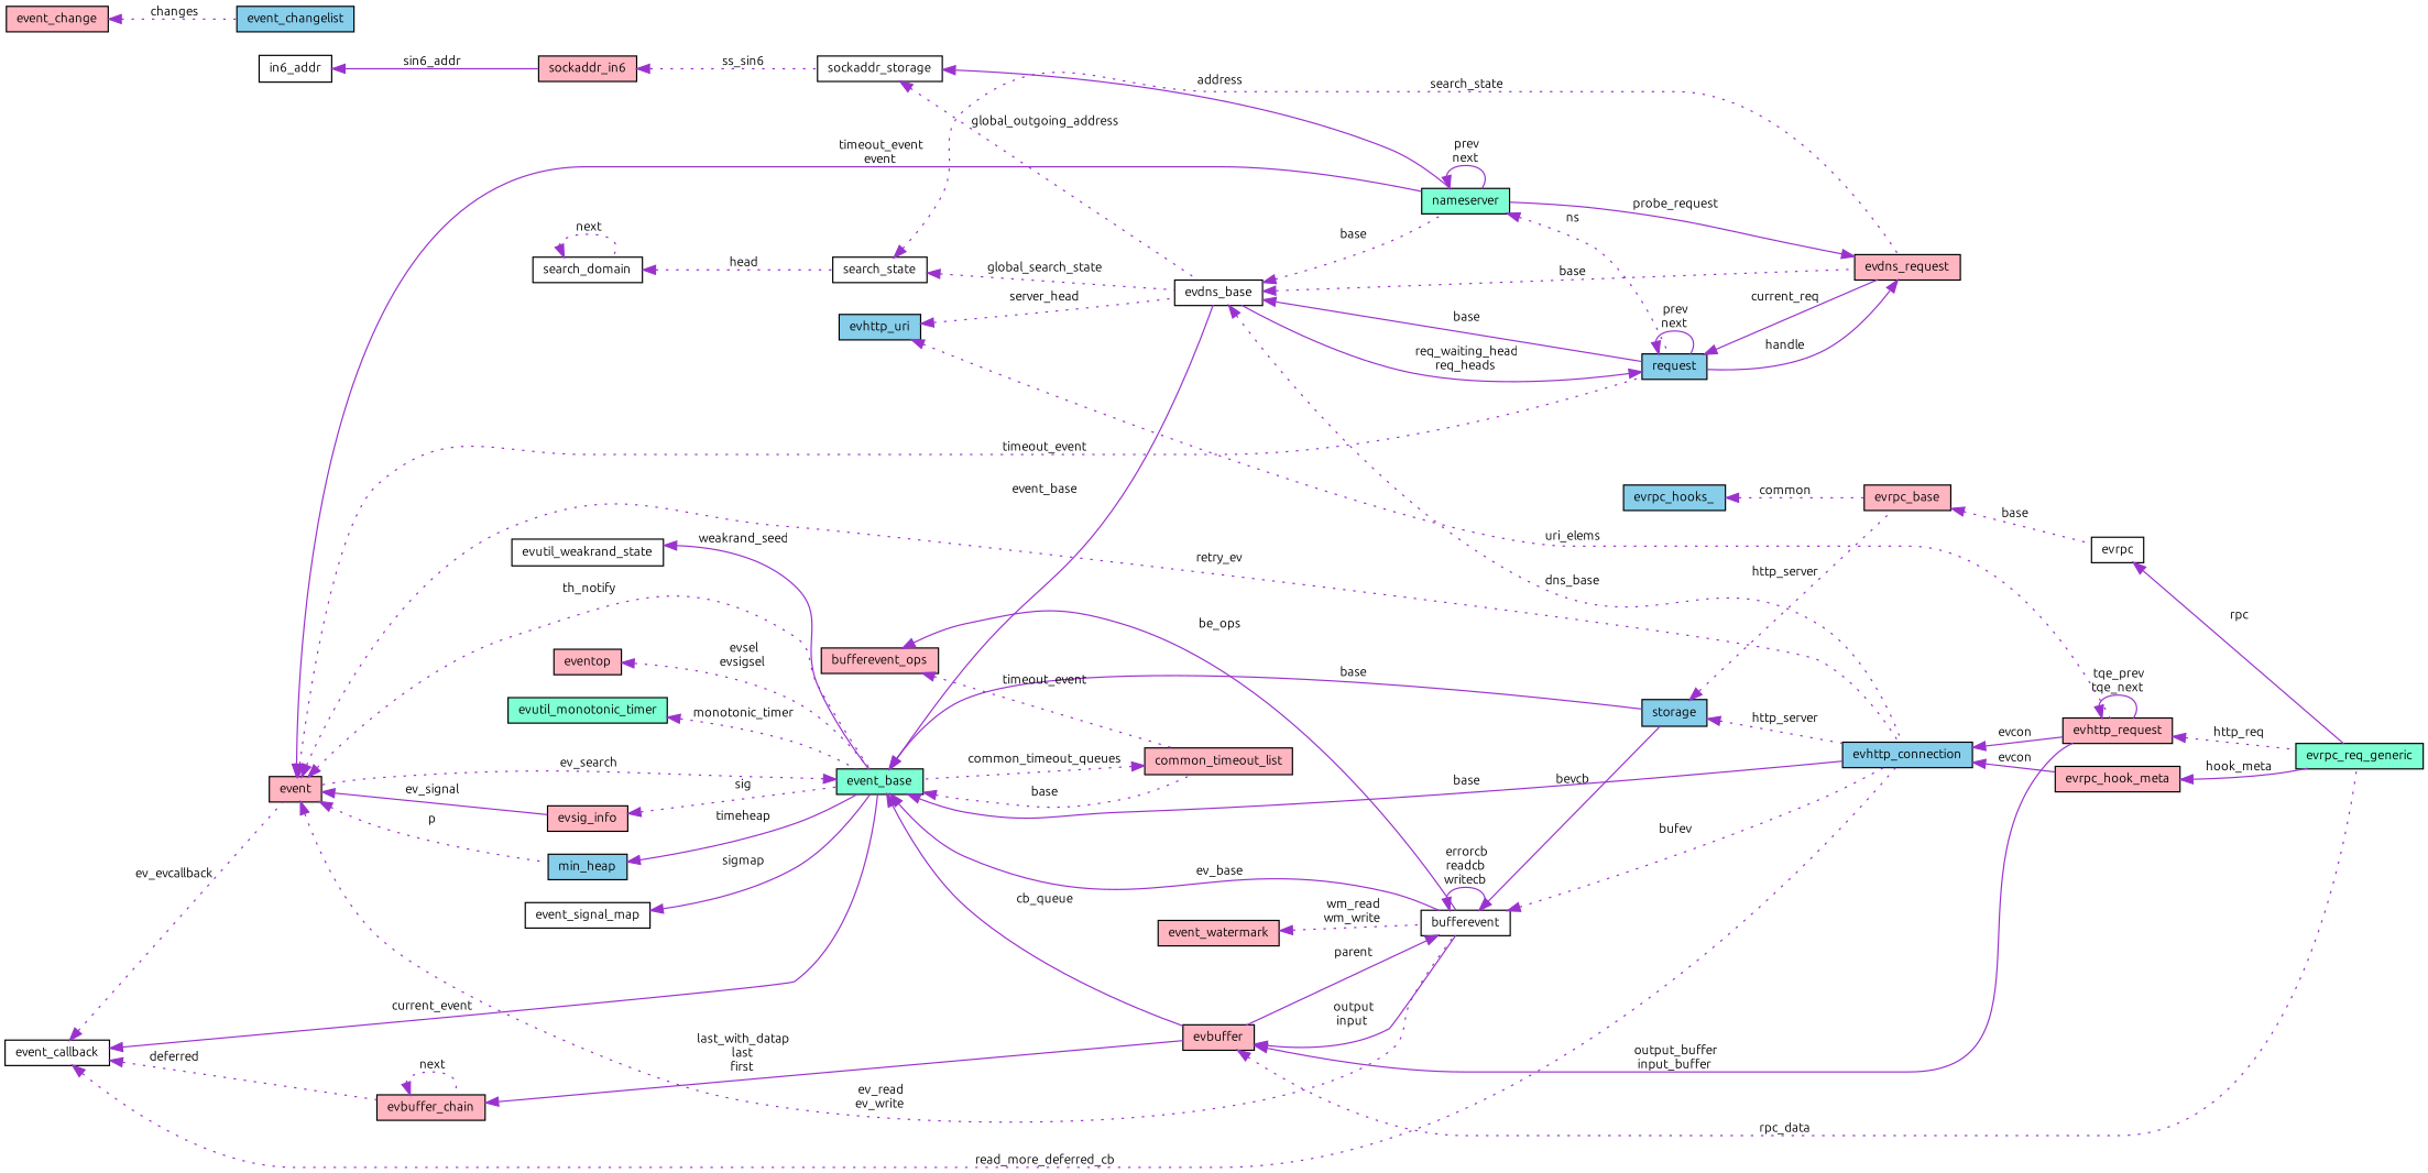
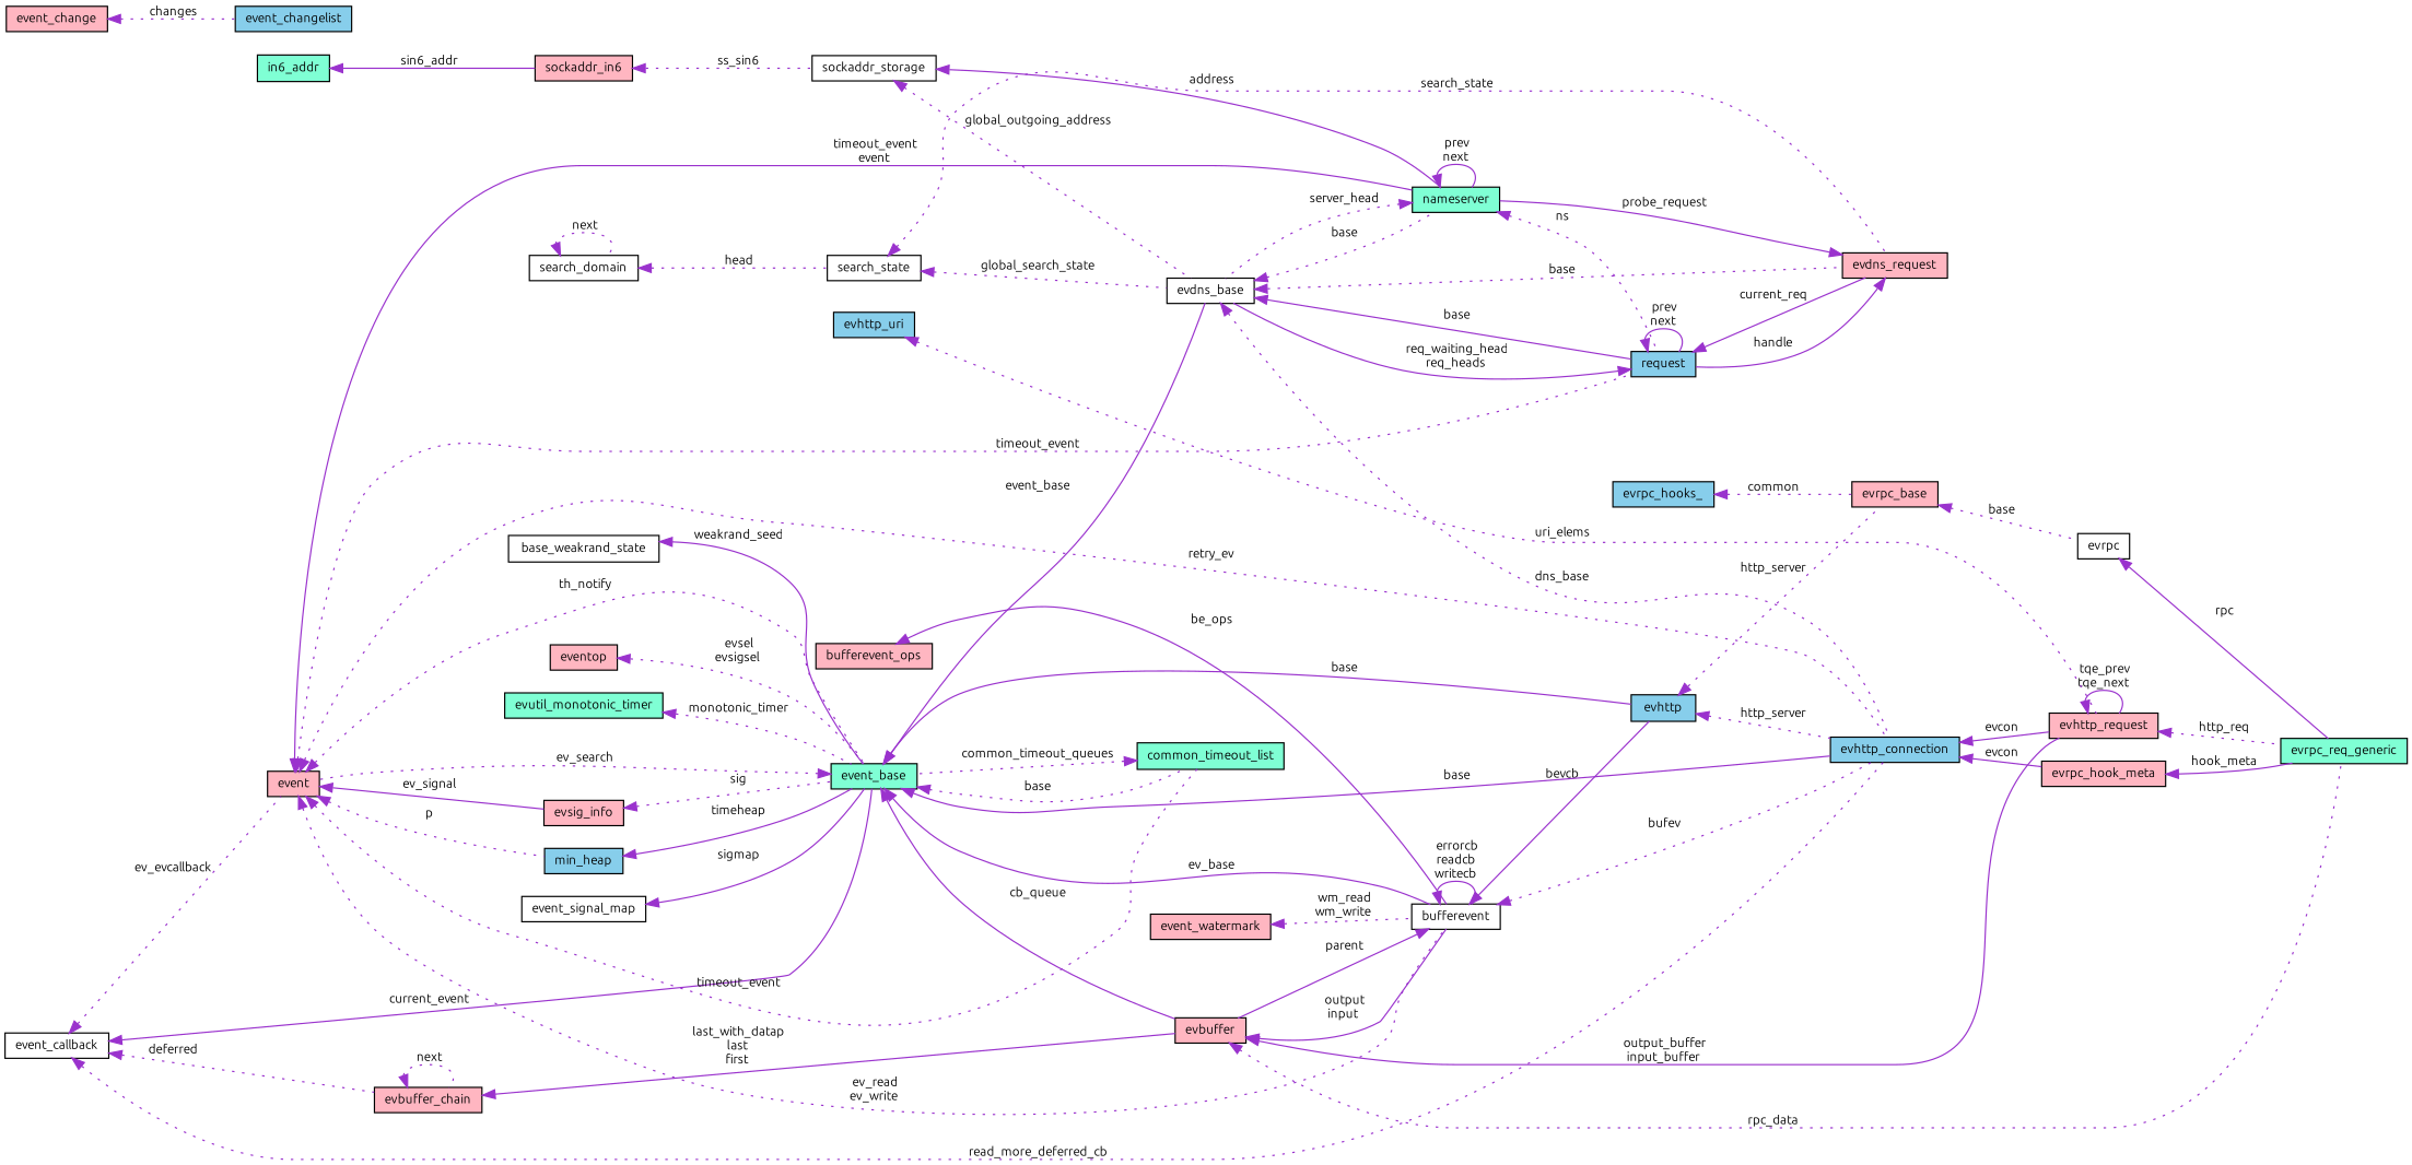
  digraph {
    fontname=Ubuntu
    rankdir=LR
    node [color=black fillcolor=lightpink fontname=Ubuntu fontsize=10 shape=record style=filled]
    edge [color=darkorchid3 dir=back fontname=Ubuntu fontsize=10 labelfontname=Helvetica labelfontsize=10 style=dotted]
    n1 [fillcolor=aquamarine fontcolor=black height=0.2 label=evrpc_req_generic width=0.4]
    n2 [height=0.2 label=evbuffer width=0.4]
    n3 [fillcolor=white height=0.2 label=bufferevent width=0.4]
    n4 [height=0.2 label=evhttp_request width=0.4]
    n5 [fillcolor=skyblue height=0.2 label=evhttp_connection width=0.4]
-   n6 [fillcolor=skyblue height=0.2 label=storage width=0.4]
+   n6 [fillcolor=skyblue height=0.2 label=evhttp width=0.4]
    n7 [fillcolor=white height=0.2 label=event_callback width=0.4]
    n8 [fillcolor=aquamarine height=0.2 label=event_base width=0.4]
    n9 [height=0.2 label=event width=0.4]
    n10 [height=0.2 label=evbuffer_chain width=0.4]
-   n11 [height=0.2 label=common_timeout_list width=0.4]
+   n11 [fillcolor=aquamarine height=0.2 label=common_timeout_list width=0.4]
    n12 [fillcolor=white height=0.2 label=evdns_base width=0.4]
    n13 [height=0.2 label=evsig_info width=0.4]
    n14 [fillcolor=skyblue height=0.2 label=min_heap width=0.4]
    n15 [fillcolor=aquamarine height=0.2 label=nameserver width=0.4]
    n16 [fillcolor=skyblue height=0.2 label=request width=0.4]
    n17 [height=0.2 label=evrpc_hook_meta width=0.4]
    n18 [height=0.2 label=evdns_request width=0.4]
    n19 [height=0.2 label=evrpc_base width=0.4]
    n20 [height=0.2 label=eventop width=0.4]
    n21 [fillcolor=aquamarine height=0.2 label=evutil_monotonic_timer width=0.4]
    n22 [fillcolor=white height=0.2 label=event_signal_map width=0.4]
    n23 [fillcolor=skyblue height=0.2 label=event_changelist width=0.4]
    n24 [height=0.2 label=event_change width=0.4]
-   n25 [fillcolor=white height=0.2 label=evutil_weakrand_state width=0.4]
+   n25 [fillcolor=white height=0.2 label=base_weakrand_state width=0.4]
    n26 [height=0.2 label=event_watermark width=0.4]
    n27 [height=0.2 label=bufferevent_ops width=0.4]
    n28 [fillcolor=white height=0.2 label=sockaddr_storage width=0.4]
    n29 [height=0.2 label=sockaddr_in6 width=0.4]
-   n30 [fillcolor=white height=0.2 label=in6_addr width=0.4]
+   n30 [fillcolor=aquamarine height=0.2 label=in6_addr width=0.4]
    n31 [fillcolor=white height=0.2 label=search_state width=0.4]
    n32 [fillcolor=white height=0.2 label=search_domain width=0.4]
    n33 [fillcolor=white height=0.2 label=evrpc width=0.4]
    n34 [fillcolor=skyblue height=0.2 label=evhttp_uri width=0.4]
    n35 [fillcolor=skyblue height=0.2 label=evrpc_hooks_ width=0.4]
    n2 -> n1 [label=" rpc_data"]
    n2 -> n3 [label=" output\ninput" style=solid]
    n2 -> n4 [label=" output_buffer\ninput_buffer" style=solid]
    n3 -> n2 [label=" parent" style=solid]
    n3 -> n3 [label=" errorcb\nreadcb\nwritecb" style=solid]
    n3 -> n5 [label=" bufev"]
    n3 -> n6 [label=" bevcb" style=solid]
    n4 -> n1 [label=" http_req"]
    n4 -> n4 [label=" tqe_prev\ntqe_next" style=solid]
    n5 -> n4 [label=" evcon" style=solid]
    n5 -> n17 [label=" evcon" style=solid]
    n6 -> n5 [label=" http_server"]
    n6 -> n19 [label=" http_server"]
    n7 -> n5 [label=" read_more_deferred_cb"]
    n7 -> n8 [label=" current_event" style=solid]
    n7 -> n9 [label=" ev_evcallback"]
    n7 -> n10 [label=" deferred"]
    n8 -> n2 [label=" cb_queue" style=solid]
    n8 -> n3 [label=" ev_base" style=solid]
    n8 -> n5 [label=" base" style=solid]
    n8 -> n6 [label=" base" style=solid]
    n8 -> n9 [label=" ev_search"]
    n8 -> n11 [label=" base"]
    n8 -> n12 [label=" event_base" style=solid]
    n9 -> n3 [label=" ev_read\nev_write"]
    n9 -> n5 [label=" retry_ev"]
    n9 -> n8 [label=" th_notify"]
-   n27 -> n11 [label=" timeout_event"]
+   n9 -> n11 [label=" timeout_event"]
    n9 -> n13 [label=" ev_signal" style=solid]
    n9 -> n14 [label=" p"]
    n9 -> n15 [label=" timeout_event\nevent" style=solid]
    n9 -> n16 [label=" timeout_event"]
    n10 -> n2 [label=" last_with_datap\nlast\nfirst" style=solid]
    n10 -> n10 [label=" next"]
    n11 -> n8 [label=" common_timeout_queues"]
    n12 -> n5 [label=" dns_base"]
    n12 -> n15 [label=" base"]
    n12 -> n16 [label=" base" style=solid]
    n12 -> n18 [label=" base"]
    n13 -> n8 [label=" sig"]
    n14 -> n8 [label=" timeheap" style=solid]
-   n34 -> n12 [label=" server_head"]
+   n15 -> n12 [label=" server_head"]
    n15 -> n15 [label=" prev\nnext" style=solid]
    n15 -> n16 [label=" ns"]
    n16 -> n12 [label=" req_waiting_head\nreq_heads" style=solid]
    n16 -> n16 [label=" prev\nnext" style=solid]
    n16 -> n18 [label=" current_req" style=solid]
    n17 -> n1 [label=" hook_meta" style=solid]
    n18 -> n15 [label=" probe_request" style=solid]
    n18 -> n16 [label=" handle" style=solid]
    n19 -> n33 [label=" base"]
    n20 -> n8 [label=" evsel\nevsigsel"]
    n21 -> n8 [label=" monotonic_timer"]
    n22 -> n8 [label=" sigmap" style=solid]
    n24 -> n23 [label=" changes"]
    n25 -> n8 [label=" weakrand_seed" style=solid]
    n26 -> n3 [label=" wm_read\nwm_write"]
    n27 -> n3 [label=" be_ops" style=solid]
    n28 -> n12 [label=" global_outgoing_address"]
    n28 -> n15 [label=" address" style=solid]
    n29 -> n28 [label=" ss_sin6"]
    n30 -> n29 [label=" sin6_addr" style=solid]
    n31 -> n12 [label=" global_search_state"]
    n31 -> n18 [label=" search_state"]
    n32 -> n31 [label=" head"]
    n32 -> n32 [label=" next"]
    n33 -> n1 [label=" rpc" style=solid]
    n34 -> n4 [label=" uri_elems"]
    n35 -> n19 [label=" common"]
  }
